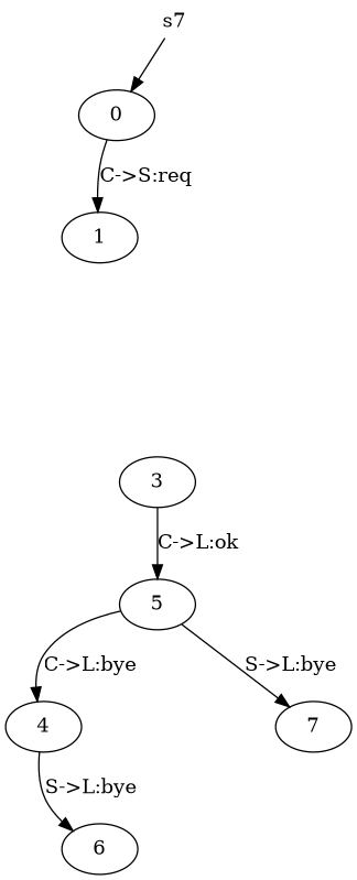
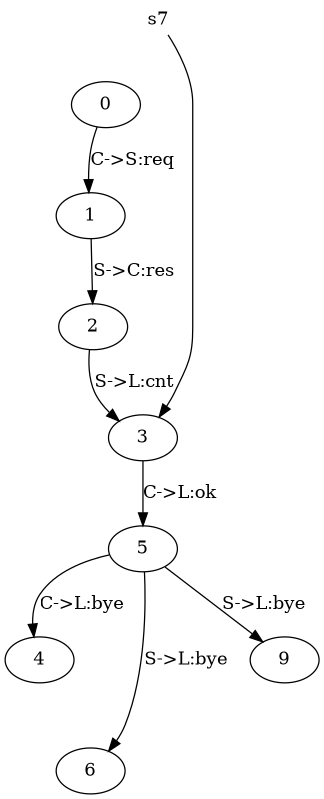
  digraph {
    n1 [height=0 label=s7 shape=none width=0]
    0
    1
+   2
    3
    5
    4
    6
-   7
-   n1 -> 0
+   7 [label=9]
+   n1 -> 3
    0 -> 1 [label="C->S:req"]
+   1 -> 2 [label="S->C:res"]
+   2 -> 3 [label="S->L:cnt"]
    3 -> 5 [label="C->L:ok"]
    5 -> 4 [label="C->L:bye"]
    5 -> 7 [label="S->L:bye"]
-   4 -> 6 [label="S->L:bye"]
+   5 -> 6 [label="S->L:bye"]
  }
